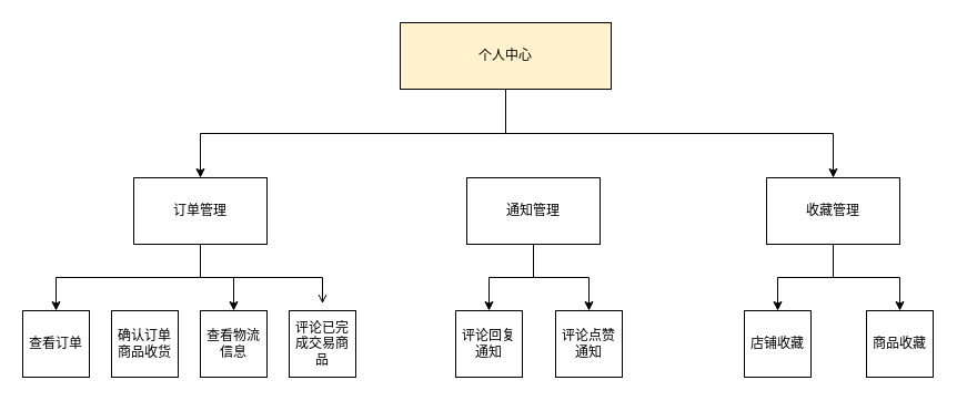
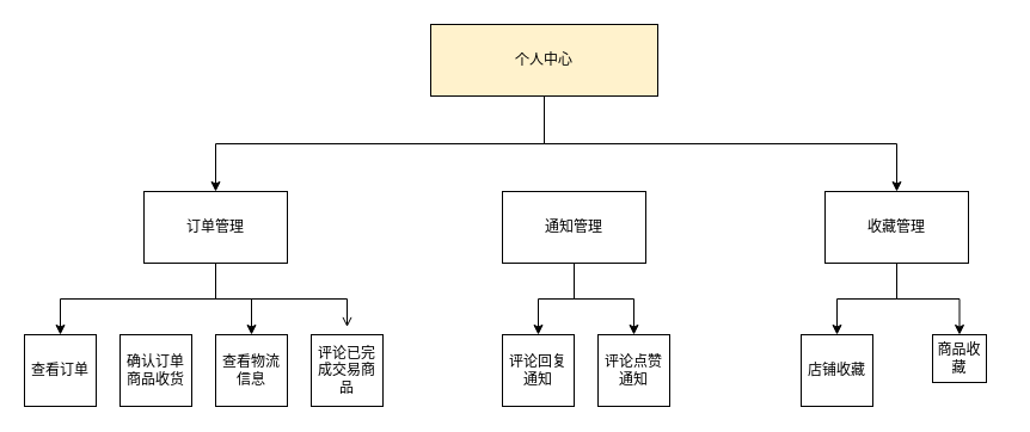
  <mxCell id="0" />
  <mxCell id="1" parent="0" />
  <mxCell id="2" style="edgeStyle=orthogonalEdgeStyle;rounded=0;orthogonalLoop=1;jettySize=auto;html=1;exitX=0.5;exitY=1;exitDx=0;exitDy=0;entryX=0.5;entryY=0;entryDx=0;entryDy=0;" edge="1" parent="1" source="4" target="8"><mxGeometry relative="1" as="geometry" /></mxCell>
  <mxCell id="3" style="edgeStyle=orthogonalEdgeStyle;rounded=0;orthogonalLoop=1;jettySize=auto;html=1;exitX=0.5;exitY=1;exitDx=0;exitDy=0;" edge="1" parent="1" source="4" target="18"><mxGeometry relative="1" as="geometry" /></mxCell>
  <mxCell id="4" value="个人中心" style="rounded=0;whiteSpace=wrap;html=1;fillColor=#fff2cc;" vertex="1" parent="1"><mxGeometry x="360" y="20" width="190" height="60" as="geometry" /></mxCell>
  <mxCell id="5" style="edgeStyle=orthogonalEdgeStyle;rounded=0;orthogonalLoop=1;jettySize=auto;html=1;exitX=0.5;exitY=1;exitDx=0;exitDy=0;entryX=0.5;entryY=0;entryDx=0;entryDy=0;" edge="1" parent="1" source="8" target="14"><mxGeometry relative="1" as="geometry" /></mxCell>
  <mxCell id="6" style="edgeStyle=orthogonalEdgeStyle;rounded=0;orthogonalLoop=1;jettySize=auto;html=1;exitX=0.5;exitY=1;exitDx=0;exitDy=0;entryX=0.5;entryY=0;entryDx=0;entryDy=0;" edge="1" parent="1" source="8" target="19"><mxGeometry relative="1" as="geometry" /></mxCell>
  <mxCell id="7" style="edgeStyle=orthogonalEdgeStyle;rounded=0;orthogonalLoop=1;jettySize=auto;html=1;exitX=0.5;exitY=1;exitDx=0;exitDy=0;entryX=0.5;entryY=-0.108;entryDx=0;entryDy=0;entryPerimeter=0;endArrow=open;" edge="1" parent="1" source="8" target="20"><mxGeometry relative="1" as="geometry" /></mxCell>
  <mxCell id="8" value="订单管理" style="rounded=0;whiteSpace=wrap;html=1;" vertex="1" parent="1"><mxGeometry x="120" y="160" width="120" height="60" as="geometry" /></mxCell>
  <mxCell id="9" style="edgeStyle=orthogonalEdgeStyle;rounded=0;orthogonalLoop=1;jettySize=auto;html=1;exitX=0.5;exitY=1;exitDx=0;exitDy=0;entryX=0.5;entryY=0;entryDx=0;entryDy=0;" edge="1" parent="1" source="11" target="12"><mxGeometry relative="1" as="geometry" /></mxCell>
  <mxCell id="10" style="edgeStyle=orthogonalEdgeStyle;rounded=0;orthogonalLoop=1;jettySize=auto;html=1;exitX=0.5;exitY=1;exitDx=0;exitDy=0;entryX=0.5;entryY=0;entryDx=0;entryDy=0;" edge="1" parent="1" source="11" target="15"><mxGeometry relative="1" as="geometry" /></mxCell>
  <mxCell id="11" value="通知管理" style="rounded=0;whiteSpace=wrap;html=1;" vertex="1" parent="1"><mxGeometry x="420" y="160" width="120" height="60" as="geometry" /></mxCell>
- <mxCell id="12" value="评论回复通知" style="rounded=0;whiteSpace=wrap;html=1;" vertex="1" parent="1"><mxGeometry x="410" y="280" width="60" height="60" as="geometry" /></mxCell>
+ <mxCell id="12" value="评论回复通知" style="rounded=0;whiteSpace=wrap;html=1;" vertex="1" parent="1"><mxGeometry x="420" y="280" width="60" height="60" as="geometry" /></mxCell>
  <mxCell id="13" value="确认订单商品收货" style="rounded=0;whiteSpace=wrap;html=1;" vertex="1" parent="1"><mxGeometry x="100" y="280" width="60" height="60" as="geometry" /></mxCell>
  <mxCell id="14" value="查看订单" style="rounded=0;whiteSpace=wrap;html=1;" vertex="1" parent="1"><mxGeometry x="20" y="280" width="60" height="60" as="geometry" /></mxCell>
  <mxCell id="15" value="评论点赞通知" style="rounded=0;whiteSpace=wrap;html=1;" vertex="1" parent="1"><mxGeometry x="500" y="280" width="60" height="60" as="geometry" /></mxCell>
  <mxCell id="16" style="edgeStyle=orthogonalEdgeStyle;rounded=0;orthogonalLoop=1;jettySize=auto;html=1;exitX=0.5;exitY=1;exitDx=0;exitDy=0;" edge="1" parent="1" source="18" target="21"><mxGeometry relative="1" as="geometry" /></mxCell>
  <mxCell id="17" style="edgeStyle=orthogonalEdgeStyle;rounded=0;orthogonalLoop=1;jettySize=auto;html=1;exitX=0.5;exitY=1;exitDx=0;exitDy=0;entryX=0.5;entryY=0;entryDx=0;entryDy=0;" edge="1" parent="1" source="18" target="22"><mxGeometry relative="1" as="geometry" /></mxCell>
  <mxCell id="18" value="收藏管理" style="rounded=0;whiteSpace=wrap;html=1;" vertex="1" parent="1"><mxGeometry x="690" y="160" width="120" height="60" as="geometry" /></mxCell>
  <mxCell id="19" value="查看物流信息" style="rounded=0;whiteSpace=wrap;html=1;" vertex="1" parent="1"><mxGeometry x="180" y="280" width="60" height="60" as="geometry" /></mxCell>
  <mxCell id="20" value="评论已完成交易商品" style="rounded=0;whiteSpace=wrap;html=1;" vertex="1" parent="1"><mxGeometry x="260" y="280" width="60" height="60" as="geometry" /></mxCell>
  <mxCell id="21" value="店铺收藏" style="rounded=0;whiteSpace=wrap;html=1;" vertex="1" parent="1"><mxGeometry x="670" y="280" width="60" height="60" as="geometry" /></mxCell>
- <mxCell id="22" value="商品收藏" style="rounded=0;whiteSpace=wrap;html=1;" vertex="1" parent="1"><mxGeometry x="780" y="280" width="60" height="60" as="geometry" /></mxCell>
+ <mxCell id="22" value="商品收藏" style="rounded=0;whiteSpace=wrap;html=1;" vertex="1" parent="1"><mxGeometry x="780" y="280" width="45" height="40" as="geometry" /></mxCell>
